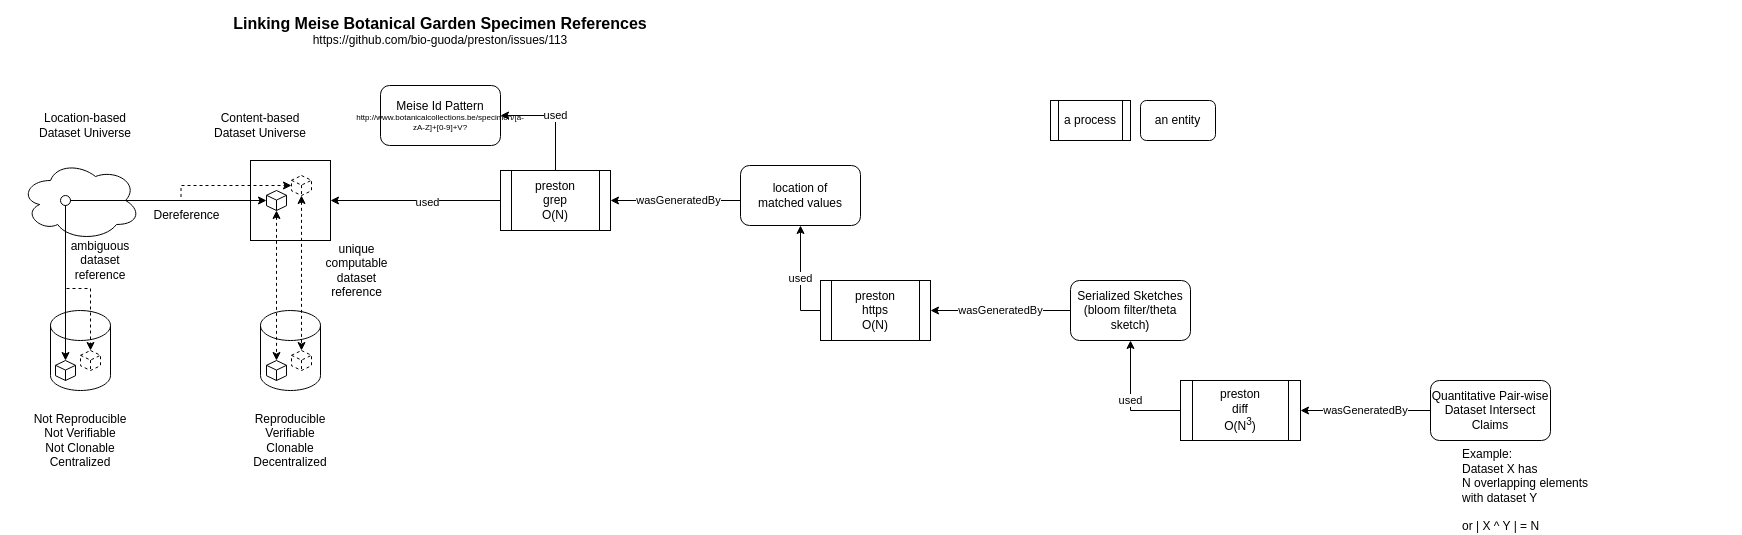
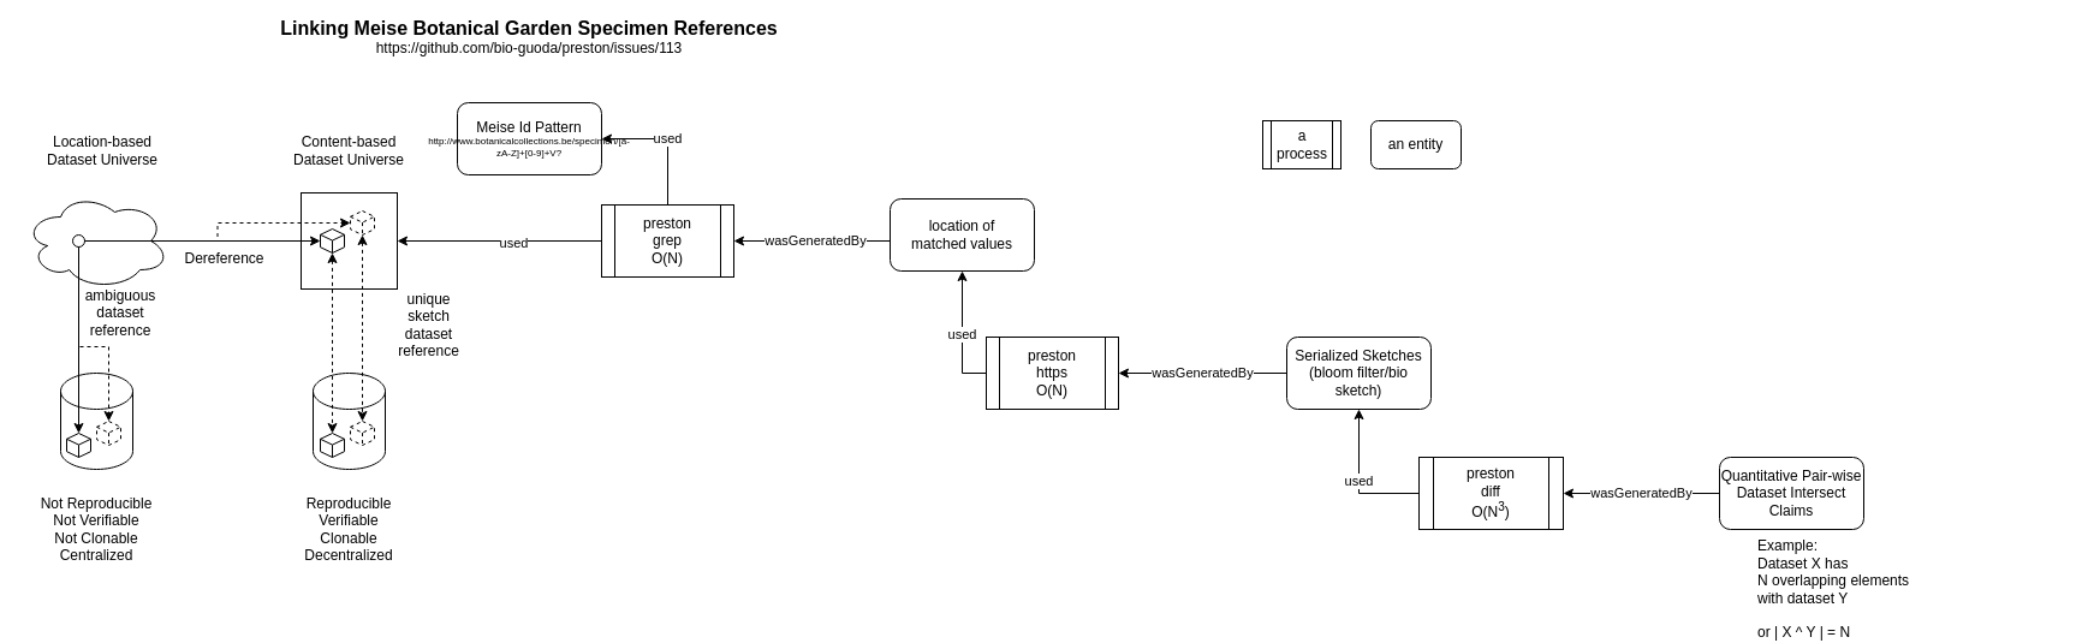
  <mxCell id="0" />
  <mxCell id="1" parent="0" />
  <mxCell id="2" value="" style="whiteSpace=wrap;html=1;aspect=fixed;" parent="1" vertex="1"><mxGeometry x="250" y="160" width="80" height="80" as="geometry" /></mxCell>
  <mxCell id="3" value="" style="shape=cylinder3;whiteSpace=wrap;html=1;boundedLbl=1;backgroundOutline=1;size=15;" parent="1" vertex="1"><mxGeometry x="260" y="310" width="60" height="80" as="geometry" /></mxCell>
  <mxCell id="4" value="" style="ellipse;shape=cloud;whiteSpace=wrap;html=1;" parent="1" vertex="1"><mxGeometry x="20" y="160" width="120" height="80" as="geometry" /></mxCell>
  <mxCell id="5" value="&lt;div&gt;Location-based &lt;br&gt;&lt;/div&gt;&lt;div&gt;Dataset Universe&lt;br&gt;&lt;/div&gt;" style="text;html=1;strokeColor=none;fillColor=none;align=center;verticalAlign=middle;whiteSpace=wrap;rounded=0;" parent="1" vertex="1"><mxGeometry x="35" y="110" width="100" height="30" as="geometry" /></mxCell>
- <mxCell id="6" value="&lt;div&gt;Content-based &lt;br&gt;&lt;/div&gt;&lt;div&gt;Dataset Universe&lt;br&gt;&lt;/div&gt;" style="text;html=1;strokeColor=none;fillColor=none;align=center;verticalAlign=middle;whiteSpace=wrap;rounded=0;" parent="1" vertex="1"><mxGeometry x="210" y="105" width="100" height="40" as="geometry" /></mxCell>
+ <mxCell id="6" value="&lt;div&gt;Content-based &lt;br&gt;&lt;/div&gt;&lt;div&gt;Dataset Universe&lt;br&gt;&lt;/div&gt;" style="text;html=1;strokeColor=none;fillColor=none;align=center;verticalAlign=middle;whiteSpace=wrap;rounded=0;" parent="1" vertex="1"><mxGeometry x="240" y="105" width="100" height="40" as="geometry" /></mxCell>
  <mxCell id="7" value="Dereference" style="text;html=1;align=center;verticalAlign=middle;resizable=0;points=[];autosize=1;" parent="1" vertex="1"><mxGeometry x="146" y="205" width="80" height="20" as="geometry" /></mxCell>
- <mxCell id="8" value="&lt;div&gt;unique &lt;br&gt;&lt;/div&gt;&lt;div&gt;computable&lt;/div&gt;&lt;div&gt;dataset&lt;br&gt;&lt;/div&gt;&lt;div&gt;reference&lt;/div&gt;" style="text;html=1;strokeColor=none;fillColor=none;align=center;verticalAlign=middle;whiteSpace=wrap;rounded=0;" parent="1" vertex="1"><mxGeometry x="311" y="260" width="91" height="20" as="geometry" /></mxCell>
+ <mxCell id="8" value="&lt;div&gt;unique &lt;br&gt;&lt;/div&gt;&lt;div&gt;sketch&lt;/div&gt;&lt;div&gt;dataset&lt;br&gt;&lt;/div&gt;&lt;div&gt;reference&lt;/div&gt;" style="text;html=1;strokeColor=none;fillColor=none;align=center;verticalAlign=middle;whiteSpace=wrap;rounded=0;" parent="1" vertex="1"><mxGeometry x="311" y="260" width="91" height="20" as="geometry" /></mxCell>
  <mxCell id="9" value="" style="ellipse;whiteSpace=wrap;html=1;aspect=fixed;" parent="1" vertex="1"><mxGeometry x="60" y="195" width="10" height="10" as="geometry" /></mxCell>
  <mxCell id="10" value="" style="shape=cylinder3;whiteSpace=wrap;html=1;boundedLbl=1;backgroundOutline=1;size=15;" parent="1" vertex="1"><mxGeometry x="50" y="310" width="60" height="80" as="geometry" /></mxCell>
  <mxCell id="11" value="" style="whiteSpace=wrap;html=1;shape=mxgraph.basic.isocube;isoAngle=15;" parent="1" vertex="1"><mxGeometry x="55" y="360" width="20" height="20" as="geometry" /></mxCell>
  <mxCell id="12" value="" style="whiteSpace=wrap;html=1;shape=mxgraph.basic.isocube;isoAngle=15;" parent="1" vertex="1"><mxGeometry x="266" y="360" width="20" height="20" as="geometry" /></mxCell>
  <mxCell id="13" style="edgeStyle=orthogonalEdgeStyle;rounded=0;orthogonalLoop=1;jettySize=auto;html=1;exitX=0.5;exitY=1;exitDx=0;exitDy=0;entryX=0.5;entryY=0;entryDx=0;entryDy=0;entryPerimeter=0;" parent="1" source="9" target="11" edge="1"><mxGeometry relative="1" as="geometry" /></mxCell>
  <mxCell id="14" style="edgeStyle=orthogonalEdgeStyle;rounded=0;orthogonalLoop=1;jettySize=auto;html=1;exitX=0.417;exitY=0.5;exitDx=0;exitDy=0;exitPerimeter=0;entryX=0;entryY=0.5;entryDx=0;entryDy=0;entryPerimeter=0;" parent="1" source="4" target="17" edge="1"><mxGeometry relative="1" as="geometry"><mxPoint x="240" y="200" as="targetPoint" /></mxGeometry></mxCell>
  <mxCell id="15" value="" style="whiteSpace=wrap;html=1;shape=mxgraph.basic.isocube;isoAngle=15;dashed=1;" parent="1" vertex="1"><mxGeometry x="80" y="350" width="20" height="20" as="geometry" /></mxCell>
  <mxCell id="16" style="edgeStyle=orthogonalEdgeStyle;rounded=0;orthogonalLoop=1;jettySize=auto;html=1;entryX=0.5;entryY=0;entryDx=0;entryDy=0;entryPerimeter=0;dashed=1;startArrow=classic;startFill=1;" parent="1" source="17" target="12" edge="1"><mxGeometry relative="1" as="geometry" /></mxCell>
  <mxCell id="17" value="" style="whiteSpace=wrap;html=1;shape=mxgraph.basic.isocube;isoAngle=15;" parent="1" vertex="1"><mxGeometry x="266" y="190" width="20" height="20" as="geometry" /></mxCell>
  <mxCell id="18" style="edgeStyle=orthogonalEdgeStyle;rounded=0;orthogonalLoop=1;jettySize=auto;html=1;exitX=0.5;exitY=1;exitDx=0;exitDy=0;dashed=1;" parent="1" edge="1"><mxGeometry relative="1" as="geometry"><mxPoint x="125" y="260" as="sourcePoint" /><mxPoint x="125" y="260" as="targetPoint" /></mxGeometry></mxCell>
  <mxCell id="19" style="edgeStyle=orthogonalEdgeStyle;rounded=0;orthogonalLoop=1;jettySize=auto;html=1;exitX=0.5;exitY=1;exitDx=0;exitDy=0;entryX=0.5;entryY=0;entryDx=0;entryDy=0;entryPerimeter=0;dashed=1;" parent="1" source="9" target="15" edge="1"><mxGeometry relative="1" as="geometry"><mxPoint x="75" y="215" as="sourcePoint" /><mxPoint x="75" y="370" as="targetPoint" /><Array as="points"><mxPoint x="65" y="288" /><mxPoint x="90" y="288" /></Array></mxGeometry></mxCell>
  <mxCell id="20" value="" style="whiteSpace=wrap;html=1;shape=mxgraph.basic.isocube;isoAngle=15;dashed=1;" parent="1" vertex="1"><mxGeometry x="291" y="350" width="20" height="20" as="geometry" /></mxCell>
  <mxCell id="21" style="edgeStyle=orthogonalEdgeStyle;rounded=0;orthogonalLoop=1;jettySize=auto;html=1;exitX=0.5;exitY=1;exitDx=0;exitDy=0;exitPerimeter=0;entryX=0.5;entryY=0;entryDx=0;entryDy=0;entryPerimeter=0;dashed=1;startArrow=classic;startFill=1;" parent="1" source="22" target="20" edge="1"><mxGeometry relative="1" as="geometry" /></mxCell>
  <mxCell id="22" value="" style="whiteSpace=wrap;html=1;shape=mxgraph.basic.isocube;isoAngle=15;dashed=1;" parent="1" vertex="1"><mxGeometry x="291" y="175" width="20" height="20" as="geometry" /></mxCell>
  <mxCell id="23" style="edgeStyle=orthogonalEdgeStyle;rounded=0;orthogonalLoop=1;jettySize=auto;html=1;exitX=1;exitY=0.5;exitDx=0;exitDy=0;entryX=0;entryY=0.5;entryDx=0;entryDy=0;entryPerimeter=0;dashed=1;" parent="1" source="9" target="22" edge="1"><mxGeometry relative="1" as="geometry"><mxPoint x="250" y="210" as="targetPoint" /><mxPoint x="80.04" y="210" as="sourcePoint" /></mxGeometry></mxCell>
  <mxCell id="24" value="&lt;div&gt;ambiguous&lt;/div&gt;&lt;div&gt;dataset&lt;/div&gt;&lt;div&gt;reference&lt;br&gt;&lt;/div&gt;" style="text;html=1;strokeColor=none;fillColor=none;align=center;verticalAlign=middle;whiteSpace=wrap;rounded=0;" parent="1" vertex="1"><mxGeometry x="80" y="250" width="40" height="20" as="geometry" /></mxCell>
  <mxCell id="25" value="&lt;div&gt;Reproducible&lt;/div&gt;&lt;div&gt;Verifiable&lt;/div&gt;&lt;div&gt;Clonable&lt;br&gt;&lt;/div&gt;&lt;div&gt;Decentralized&lt;br&gt;&lt;/div&gt;" style="text;html=1;strokeColor=none;fillColor=none;align=center;verticalAlign=middle;whiteSpace=wrap;rounded=0;dashed=1;" parent="1" vertex="1"><mxGeometry x="270" y="430" width="40" height="20" as="geometry" /></mxCell>
  <mxCell id="26" value="&lt;div&gt;Not Reproducible&lt;/div&gt;&lt;div&gt;Not Verifiable&lt;/div&gt;&lt;div&gt;Not Clonable&lt;br&gt;&lt;/div&gt;&lt;div&gt;Centralized&lt;br&gt;&lt;/div&gt;" style="text;html=1;strokeColor=none;fillColor=none;align=center;verticalAlign=middle;whiteSpace=wrap;rounded=0;dashed=1;" parent="1" vertex="1"><mxGeometry x="25" y="430" width="110" height="20" as="geometry" /></mxCell>
  <mxCell id="27" value="&lt;div style=&quot;font-size: 16px&quot;&gt;&lt;b&gt;Linking Meise Botanical Garden Specimen References&lt;/b&gt;&lt;/div&gt;&lt;div&gt;https://github.com/bio-guoda/preston/issues/113&lt;br&gt;&lt;/div&gt;" style="text;html=1;strokeColor=none;fillColor=none;align=center;verticalAlign=middle;whiteSpace=wrap;rounded=0;" vertex="1" parent="1"><mxGeometry x="215" y="20" width="450" height="20" as="geometry" /></mxCell>
  <mxCell id="28" style="edgeStyle=orthogonalEdgeStyle;rounded=0;orthogonalLoop=1;jettySize=auto;html=1;exitX=0;exitY=0.5;exitDx=0;exitDy=0;entryX=1;entryY=0.5;entryDx=0;entryDy=0;" edge="1" parent="1" source="32" target="2"><mxGeometry relative="1" as="geometry" /></mxCell>
  <mxCell id="29" value="used" style="edgeLabel;html=1;align=center;verticalAlign=middle;resizable=0;points=[];" vertex="1" connectable="0" parent="28"><mxGeometry x="-0.124" y="1" relative="1" as="geometry"><mxPoint as="offset" /></mxGeometry></mxCell>
  <mxCell id="30" value="used" style="edgeStyle=orthogonalEdgeStyle;rounded=0;orthogonalLoop=1;jettySize=auto;html=1;entryX=1;entryY=0.5;entryDx=0;entryDy=0;" edge="1" parent="1" source="32" target="33"><mxGeometry relative="1" as="geometry" /></mxCell>
  <mxCell id="31" value="wasGeneratedBy" style="edgeStyle=orthogonalEdgeStyle;rounded=0;orthogonalLoop=1;jettySize=auto;html=1;exitX=1;exitY=0.5;exitDx=0;exitDy=0;entryX=0;entryY=0.5;entryDx=0;entryDy=0;startArrow=classic;startFill=1;endArrow=none;endFill=0;" edge="1" parent="1" source="32" target="35"><mxGeometry relative="1" as="geometry"><Array as="points"><mxPoint x="650" y="200" /><mxPoint x="650" y="200" /></Array></mxGeometry></mxCell>
  <mxCell id="32" value="&lt;div&gt;preston &lt;br&gt;&lt;/div&gt;&lt;div&gt;grep&lt;/div&gt;&lt;div&gt;O(N)&lt;br&gt;&lt;/div&gt;" style="shape=process;whiteSpace=wrap;html=1;backgroundOutline=1;" vertex="1" parent="1"><mxGeometry x="500" y="170" width="110" height="60" as="geometry" /></mxCell>
  <mxCell id="33" value="&lt;div&gt;Meise Id Pattern&lt;/div&gt;&lt;div style=&quot;font-size: 8px&quot;&gt;http://www.botanicalcollections.be/specimen/[a-zA-Z]+[0-9]+V?&lt;br&gt;&lt;/div&gt;" style="rounded=1;whiteSpace=wrap;html=1;" vertex="1" parent="1"><mxGeometry x="380" y="85" width="120" height="60" as="geometry" /></mxCell>
  <mxCell id="34" value="used" style="edgeStyle=orthogonalEdgeStyle;rounded=0;orthogonalLoop=1;jettySize=auto;html=1;exitX=0.5;exitY=1;exitDx=0;exitDy=0;entryX=0;entryY=0.5;entryDx=0;entryDy=0;startArrow=classic;startFill=1;endArrow=none;endFill=0;" edge="1" parent="1" source="35" target="37"><mxGeometry relative="1" as="geometry"><Array as="points"><mxPoint x="800" y="310" /></Array></mxGeometry></mxCell>
  <mxCell id="35" value="&lt;div&gt;location of&lt;br&gt;&lt;/div&gt;&lt;div&gt;matched values&lt;br&gt;&lt;/div&gt;" style="rounded=1;whiteSpace=wrap;html=1;" vertex="1" parent="1"><mxGeometry x="740" y="165" width="120" height="60" as="geometry" /></mxCell>
  <mxCell id="36" value="wasGeneratedBy" style="edgeStyle=orthogonalEdgeStyle;rounded=0;orthogonalLoop=1;jettySize=auto;html=1;exitX=1;exitY=0.5;exitDx=0;exitDy=0;entryX=0;entryY=0.5;entryDx=0;entryDy=0;startArrow=classic;startFill=1;endArrow=none;endFill=0;" edge="1" parent="1" source="37" target="39"><mxGeometry relative="1" as="geometry" /></mxCell>
  <mxCell id="37" value="&lt;div&gt;preston &lt;br&gt;&lt;/div&gt;&lt;div&gt;https&lt;/div&gt;&lt;div&gt;O(N)&lt;br&gt;&lt;/div&gt;" style="shape=process;whiteSpace=wrap;html=1;backgroundOutline=1;" vertex="1" parent="1"><mxGeometry x="820" y="280" width="110" height="60" as="geometry" /></mxCell>
  <mxCell id="38" value="used" style="edgeStyle=orthogonalEdgeStyle;rounded=0;orthogonalLoop=1;jettySize=auto;html=1;exitX=0.5;exitY=1;exitDx=0;exitDy=0;entryX=0;entryY=0.5;entryDx=0;entryDy=0;startArrow=classic;startFill=1;endArrow=none;endFill=0;" edge="1" parent="1" source="39" target="41"><mxGeometry relative="1" as="geometry" /></mxCell>
- <mxCell id="39" value="Serialized Sketches&lt;br&gt;(bloom filter/theta sketch)" style="rounded=1;whiteSpace=wrap;html=1;" vertex="1" parent="1"><mxGeometry x="1070" y="280" width="120" height="60" as="geometry" /></mxCell>
+ <mxCell id="39" value="Serialized Sketches&lt;br&gt;(bloom filter/bio sketch)" style="rounded=1;whiteSpace=wrap;html=1;" vertex="1" parent="1"><mxGeometry x="1070" y="280" width="120" height="60" as="geometry" /></mxCell>
  <mxCell id="40" value="wasGeneratedBy" style="edgeStyle=orthogonalEdgeStyle;rounded=0;orthogonalLoop=1;jettySize=auto;html=1;exitX=1;exitY=0.5;exitDx=0;exitDy=0;startArrow=classic;startFill=1;endArrow=none;endFill=0;" edge="1" parent="1" source="41" target="44"><mxGeometry relative="1" as="geometry" /></mxCell>
  <mxCell id="41" value="preston&lt;br&gt;&lt;div&gt;diff&lt;/div&gt;&lt;div&gt;O(N&lt;sup&gt;3&lt;/sup&gt;)&lt;br&gt;&lt;/div&gt;" style="shape=process;whiteSpace=wrap;html=1;backgroundOutline=1;" vertex="1" parent="1"><mxGeometry x="1180" y="380" width="120" height="60" as="geometry" /></mxCell>
- <mxCell id="42" value="a process" style="shape=process;whiteSpace=wrap;html=1;backgroundOutline=1;" vertex="1" parent="1"><mxGeometry x="1050" y="100" width="80" height="40" as="geometry" /></mxCell>
+ <mxCell id="42" value="a process" style="shape=process;whiteSpace=wrap;html=1;backgroundOutline=1;" vertex="1" parent="1"><mxGeometry x="1050" y="100" width="65" height="40" as="geometry" /></mxCell>
  <mxCell id="43" value="an entity" style="rounded=1;whiteSpace=wrap;html=1;" vertex="1" parent="1"><mxGeometry x="1140" y="100" width="75" height="40" as="geometry" /></mxCell>
  <mxCell id="44" value="Quantitative Pair-wise Dataset Intersect Claims" style="rounded=1;whiteSpace=wrap;html=1;" vertex="1" parent="1"><mxGeometry x="1430" y="380" width="120" height="60" as="geometry" /></mxCell>
  <mxCell id="45" value="&lt;div align=&quot;left&quot;&gt;Example: &lt;br&gt;&lt;/div&gt;&lt;div align=&quot;left&quot;&gt;Dataset X has &lt;br&gt;&lt;/div&gt;&lt;div align=&quot;left&quot;&gt;N overlapping elements&lt;/div&gt;&lt;div align=&quot;left&quot;&gt; with dataset Y&lt;/div&gt;&lt;div align=&quot;left&quot;&gt;&lt;br&gt;&lt;/div&gt;&lt;div align=&quot;left&quot;&gt;or | X ^ Y | = N&lt;br&gt;&lt;/div&gt;" style="text;html=1;strokeColor=none;fillColor=none;align=left;verticalAlign=middle;whiteSpace=wrap;rounded=0;" vertex="1" parent="1"><mxGeometry x="1460" y="480" width="260" height="20" as="geometry" /></mxCell>
